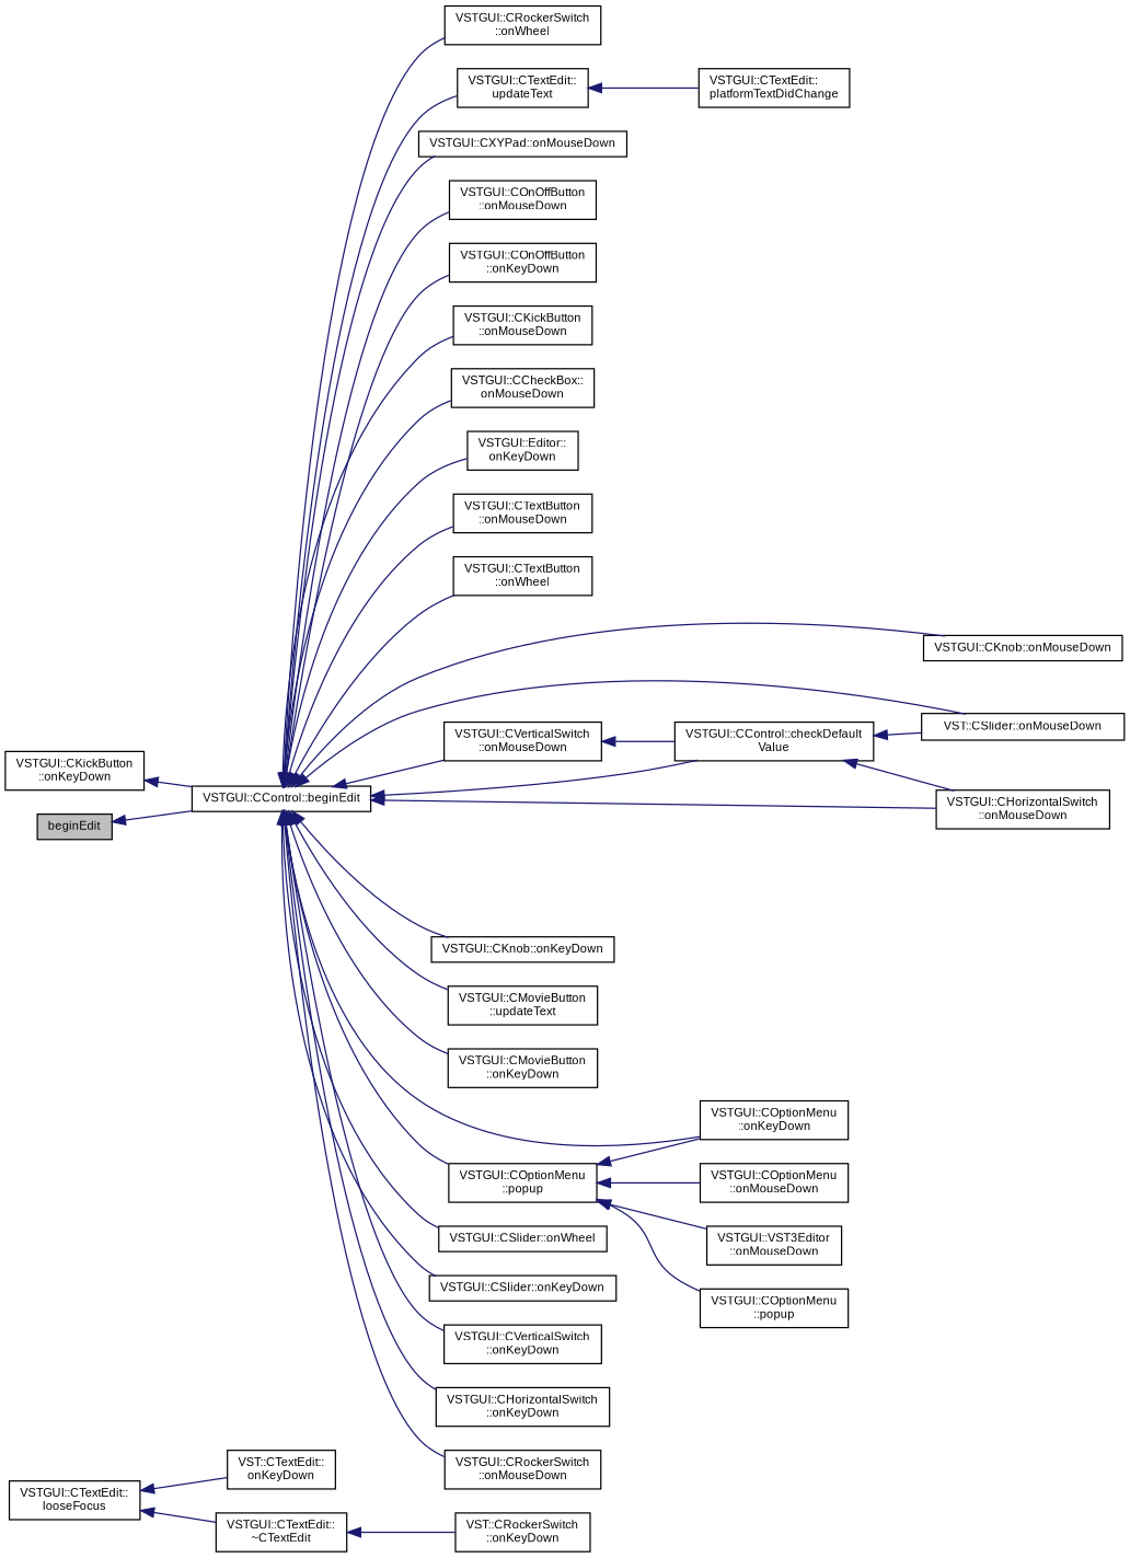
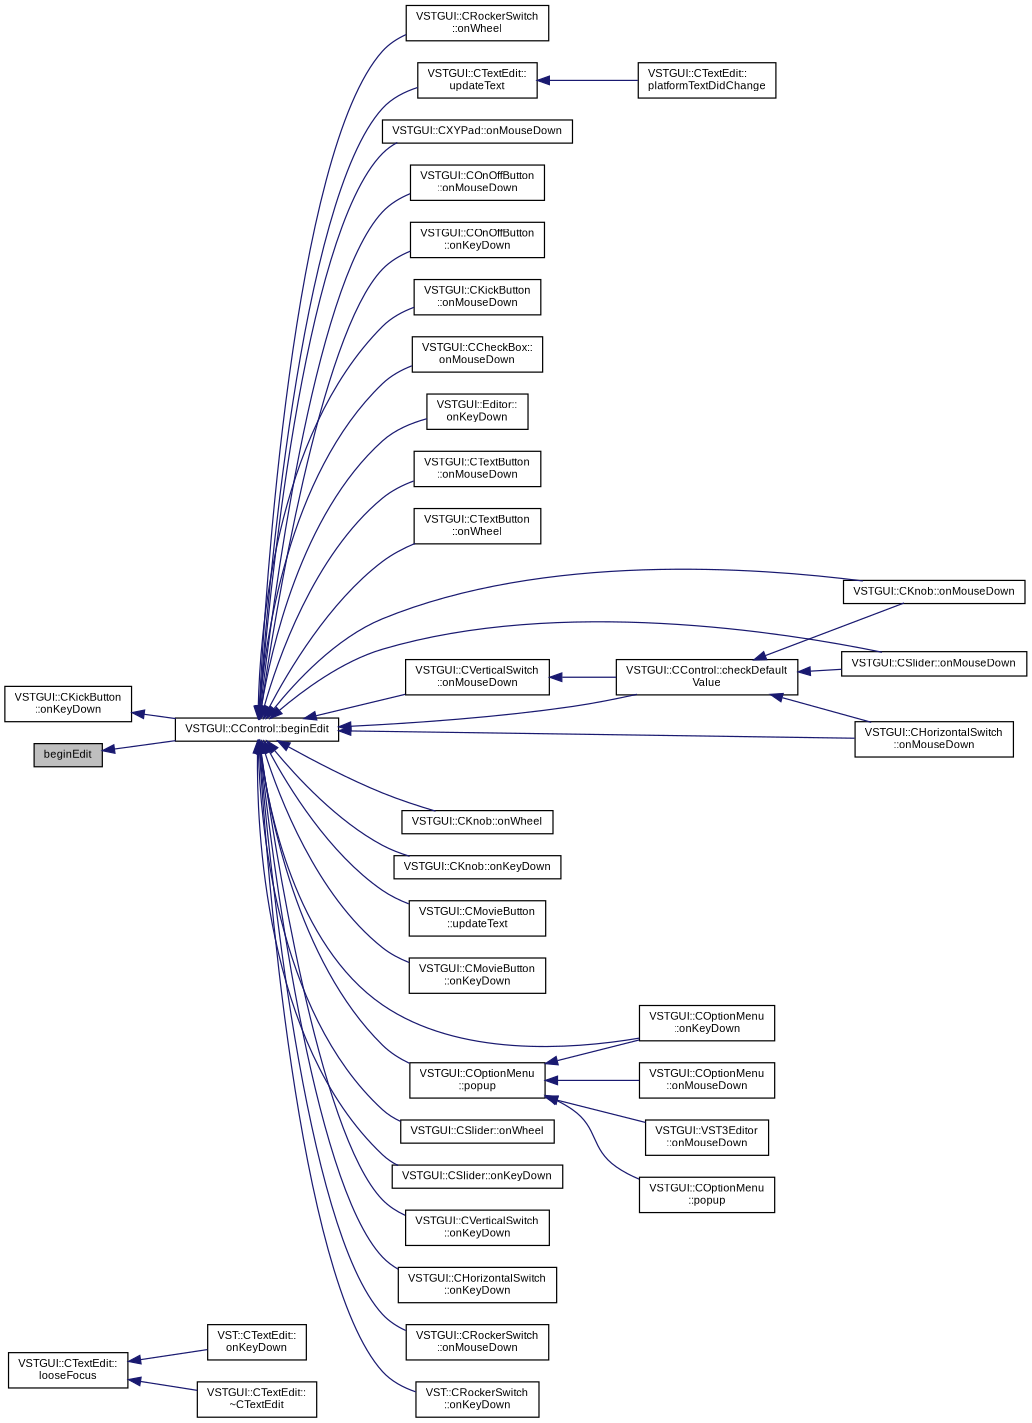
  digraph {
    rankdir=LR
    node [color=black fontname=Arial fontsize=9 shape=record]
    edge [color=midnightblue dir=back fontname=Arial fontsize=9 labelfontname=Arial labelfontsize=9 style=solid]
    n1 [fillcolor=grey75 fontcolor=black height=0.2 label=beginEdit style=filled width=0.4]
    n2 [height=0.2 label="VSTGUI::CControl::beginEdit" width=0.4]
    n3 [height=0.2 label="VSTGUI::COnOffButton\l::onMouseDown" width=0.4]
    n4 [height=0.2 label="VSTGUI::COnOffButton\l::onKeyDown" width=0.4]
    n5 [height=0.2 label="VSTGUI::CKickButton\l::onMouseDown" width=0.4]
    n6 [height=0.2 label="VSTGUI::CCheckBox::\lonMouseDown" width=0.4]
    n7 [height=0.2 label="VSTGUI::Editor::\lonKeyDown" width=0.4]
    n8 [height=0.2 label="VSTGUI::CTextButton\l::onMouseDown" width=0.4]
    n9 [height=0.2 label="VSTGUI::CTextButton\l::onWheel" width=0.4]
    n10 [height=0.2 label="VSTGUI::CControl::checkDefault\lValue" width=0.4]
    n11 [height=0.2 label="VSTGUI::CKnob::onMouseDown" width=0.4]
-   n12 [height=0.2 label="VST::CSlider::onMouseDown" width=0.4]
+   n12 [height=0.2 label="VSTGUI::CSlider::onMouseDown" width=0.4]
    n13 [height=0.2 label="VSTGUI::CVerticalSwitch\l::onMouseDown" width=0.4]
    n14 [height=0.2 label="VSTGUI::CHorizontalSwitch\l::onMouseDown" width=0.4]
+   n15 [height=0.2 label="VSTGUI::CKnob::onWheel" width=0.4]
    n16 [height=0.2 label="VSTGUI::CKnob::onKeyDown" width=0.4]
    n17 [height=0.2 label="VSTGUI::CMovieButton\l::updateText" width=0.4]
    n18 [height=0.2 label="VSTGUI::CMovieButton\l::onKeyDown" width=0.4]
    n19 [height=0.2 label="VSTGUI::COptionMenu\l::onKeyDown" width=0.4]
    n20 [height=0.2 label="VSTGUI::COptionMenu\l::popup" width=0.4]
    n21 [height=0.2 label="VSTGUI::CSlider::onWheel" width=0.4]
    n22 [height=0.2 label="VSTGUI::CSlider::onKeyDown" width=0.4]
    n23 [height=0.2 label="VSTGUI::CVerticalSwitch\l::onKeyDown" width=0.4]
    n24 [height=0.2 label="VSTGUI::CHorizontalSwitch\l::onKeyDown" width=0.4]
    n25 [height=0.2 label="VSTGUI::CRockerSwitch\l::onMouseDown" width=0.4]
    n26 [height=0.2 label="VST::CRockerSwitch\l::onKeyDown" width=0.4]
    n27 [height=0.2 label="VSTGUI::CRockerSwitch\l::onWheel" width=0.4]
    n28 [height=0.2 label="VSTGUI::CTextEdit::\lupdateText" width=0.4]
    n29 [height=0.2 label="VSTGUI::CXYPad::onMouseDown" width=0.4]
    n30 [height=0.2 label="VSTGUI::CKickButton\l::onKeyDown" width=0.4]
    n31 [height=0.2 label="VSTGUI::COptionMenu\l::popup" width=0.4]
    n32 [height=0.2 label="VSTGUI::COptionMenu\l::onMouseDown" width=0.4]
    n33 [height=0.2 label="VSTGUI::VST3Editor\l::onMouseDown" width=0.4]
    n34 [height=0.2 label="VSTGUI::CTextEdit::\lplatformTextDidChange" width=0.4]
    n35 [height=0.2 label="VSTGUI::CTextEdit::\llooseFocus" width=0.4]
    n36 [height=0.2 label="VSTGUI::CTextEdit::\l~CTextEdit" width=0.4]
    n37 [height=0.2 label="VST::CTextEdit::\lonKeyDown" width=0.4]
    n1 -> n2
    n2 -> n3
    n2 -> n4
    n2 -> n5
    n2 -> n6
    n2 -> n7
    n2 -> n8
    n2 -> n9
    n2 -> n10
    n2 -> n11
    n2 -> n12
    n2 -> n13
    n2 -> n14
+   n2 -> n15
    n2 -> n16
    n2 -> n17
    n2 -> n18
    n2 -> n19
    n2 -> n20
    n2 -> n21
    n2 -> n22
    n2 -> n23
    n2 -> n24
    n2 -> n25
-   n36 -> n26
+   n2 -> n26
    n2 -> n27
    n2 -> n28
    n2 -> n29
+   n10 -> n11
    n10 -> n12
    n10 -> n14
    n13 -> n10
    n20 -> n19
    n20 -> n31
    n20 -> n32
    n20 -> n33
    n28 -> n34
    n30 -> n2
    n35 -> n36
    n35 -> n37
  }
